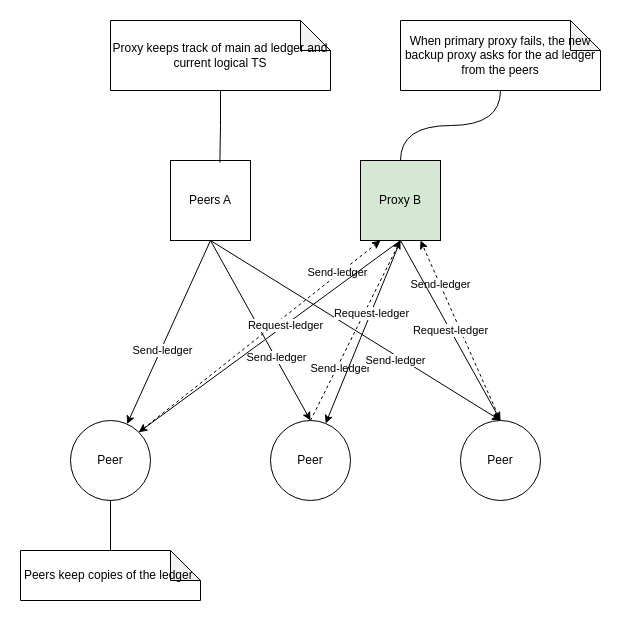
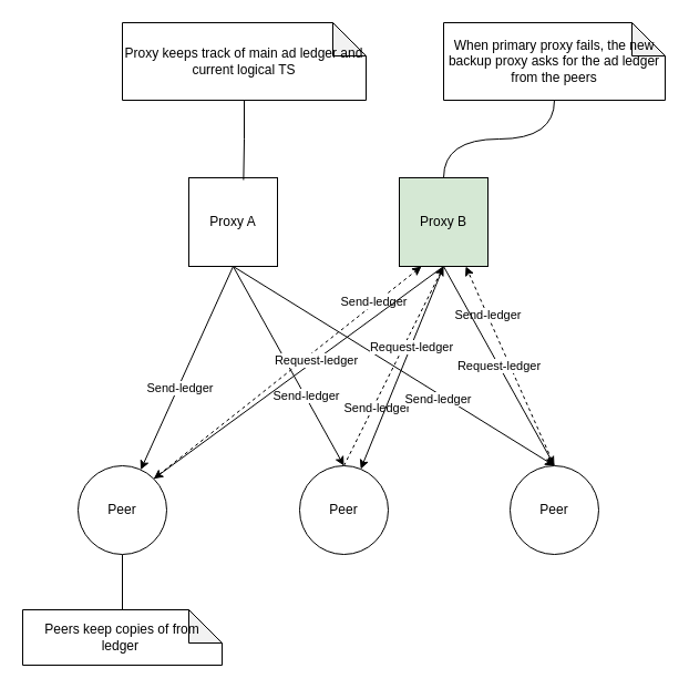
  <mxCell id="0" />
  <mxCell id="1" parent="0" />
  <mxCell id="2" style="edgeStyle=orthogonalEdgeStyle;rounded=0;orthogonalLoop=1;jettySize=auto;html=1;exitX=0.5;exitY=1;exitDx=0;exitDy=0;endArrow=none;endFill=0;" edge="1" parent="1" source="5" target="27"><mxGeometry relative="1" as="geometry" /></mxCell>
  <mxCell id="3" style="rounded=0;orthogonalLoop=1;jettySize=auto;html=1;exitX=1;exitY=0;exitDx=0;exitDy=0;entryX=0.25;entryY=1;entryDx=0;entryDy=0;dashed=1;" edge="1" parent="1" source="5" target="24"><mxGeometry relative="1" as="geometry" /></mxCell>
  <mxCell id="4" value="Send-ledger" style="edgeLabel;html=1;align=center;verticalAlign=middle;resizable=0;points=[];" vertex="1" connectable="0" parent="3"><mxGeometry x="0.651" y="2" relative="1" as="geometry"><mxPoint as="offset" /></mxGeometry></mxCell>
  <mxCell id="5" value="Peer" style="ellipse;whiteSpace=wrap;html=1;aspect=fixed;" vertex="1" parent="1"><mxGeometry x="70" y="420" width="80" height="80" as="geometry" /></mxCell>
  <mxCell id="6" style="rounded=0;orthogonalLoop=1;jettySize=auto;html=1;exitX=0.5;exitY=0;exitDx=0;exitDy=0;entryX=0.5;entryY=1;entryDx=0;entryDy=0;dashed=1;" edge="1" parent="1" source="8" target="24"><mxGeometry relative="1" as="geometry" /></mxCell>
  <mxCell id="7" value="Send-ledger" style="edgeLabel;html=1;align=center;verticalAlign=middle;resizable=0;points=[];" vertex="1" connectable="0" parent="6"><mxGeometry x="-0.406" y="-3" relative="1" as="geometry"><mxPoint as="offset" /></mxGeometry></mxCell>
  <mxCell id="8" value="Peer" style="ellipse;whiteSpace=wrap;html=1;aspect=fixed;" vertex="1" parent="1"><mxGeometry x="270" y="420" width="80" height="80" as="geometry" /></mxCell>
  <mxCell id="9" style="rounded=0;orthogonalLoop=1;jettySize=auto;html=1;exitX=0.5;exitY=0;exitDx=0;exitDy=0;entryX=0.75;entryY=1;entryDx=0;entryDy=0;dashed=1;" edge="1" parent="1" source="11" target="24"><mxGeometry relative="1" as="geometry" /></mxCell>
  <mxCell id="10" value="Send-ledger" style="edgeLabel;html=1;align=center;verticalAlign=middle;resizable=0;points=[];" vertex="1" connectable="0" parent="9"><mxGeometry x="0.511" relative="1" as="geometry"><mxPoint as="offset" /></mxGeometry></mxCell>
  <mxCell id="11" value="Peer" style="ellipse;whiteSpace=wrap;html=1;aspect=fixed;" vertex="1" parent="1"><mxGeometry x="460" y="420" width="80" height="80" as="geometry" /></mxCell>
  <mxCell id="12" style="rounded=0;orthogonalLoop=1;jettySize=auto;html=1;exitX=0.5;exitY=1;exitDx=0;exitDy=0;" edge="1" parent="1" source="18" target="5"><mxGeometry relative="1" as="geometry" /></mxCell>
  <mxCell id="13" value="Send-ledger" style="edgeLabel;html=1;align=center;verticalAlign=middle;resizable=0;points=[];" vertex="1" connectable="0" parent="12"><mxGeometry x="0.189" y="1" relative="1" as="geometry"><mxPoint as="offset" /></mxGeometry></mxCell>
  <mxCell id="14" style="rounded=0;orthogonalLoop=1;jettySize=auto;html=1;exitX=0.5;exitY=1;exitDx=0;exitDy=0;entryX=0.5;entryY=0;entryDx=0;entryDy=0;" edge="1" parent="1" source="18" target="8"><mxGeometry relative="1" as="geometry" /></mxCell>
  <mxCell id="15" value="Send-ledger" style="edgeLabel;html=1;align=center;verticalAlign=middle;resizable=0;points=[];" vertex="1" connectable="0" parent="14"><mxGeometry x="0.3" y="1" relative="1" as="geometry"><mxPoint as="offset" /></mxGeometry></mxCell>
  <mxCell id="16" style="rounded=0;orthogonalLoop=1;jettySize=auto;html=1;exitX=0.5;exitY=1;exitDx=0;exitDy=0;entryX=0.5;entryY=0;entryDx=0;entryDy=0;" edge="1" parent="1" source="18" target="11"><mxGeometry relative="1" as="geometry" /></mxCell>
  <mxCell id="17" value="Send-ledger" style="edgeLabel;html=1;align=center;verticalAlign=middle;resizable=0;points=[];" vertex="1" connectable="0" parent="16"><mxGeometry x="0.286" y="-3" relative="1" as="geometry"><mxPoint y="1" as="offset" /></mxGeometry></mxCell>
- <mxCell id="18" value="Peers A" style="whiteSpace=wrap;html=1;aspect=fixed;" vertex="1" parent="1"><mxGeometry x="170" y="160" width="80" height="80" as="geometry" /></mxCell>
+ <mxCell id="18" value="Proxy A" style="whiteSpace=wrap;html=1;aspect=fixed;" vertex="1" parent="1"><mxGeometry x="170" y="160" width="80" height="80" as="geometry" /></mxCell>
  <mxCell id="19" style="rounded=0;orthogonalLoop=1;jettySize=auto;html=1;exitX=0.5;exitY=1;exitDx=0;exitDy=0;entryX=1;entryY=0;entryDx=0;entryDy=0;" edge="1" parent="1" source="24" target="5"><mxGeometry relative="1" as="geometry" /></mxCell>
  <mxCell id="20" value="Request-ledger" style="edgeLabel;html=1;align=center;verticalAlign=middle;resizable=0;points=[];" vertex="1" connectable="0" parent="19"><mxGeometry x="-0.117" relative="1" as="geometry"><mxPoint as="offset" /></mxGeometry></mxCell>
  <mxCell id="21" style="rounded=0;orthogonalLoop=1;jettySize=auto;html=1;exitX=0.5;exitY=1;exitDx=0;exitDy=0;" edge="1" parent="1" source="24" target="8"><mxGeometry relative="1" as="geometry" /></mxCell>
  <mxCell id="22" value="Request-ledger" style="edgeLabel;html=1;align=center;verticalAlign=middle;resizable=0;points=[];" vertex="1" connectable="0" parent="21"><mxGeometry x="-0.213" relative="1" as="geometry"><mxPoint as="offset" /></mxGeometry></mxCell>
  <mxCell id="23" value="Request-ledger" style="rounded=0;orthogonalLoop=1;jettySize=auto;html=1;exitX=0.5;exitY=1;exitDx=0;exitDy=0;entryX=0.5;entryY=0;entryDx=0;entryDy=0;" edge="1" parent="1" source="24" target="11"><mxGeometry relative="1" as="geometry" /></mxCell>
  <mxCell id="24" value="Proxy B" style="whiteSpace=wrap;html=1;aspect=fixed;fillColor=#d5e8d4;" vertex="1" parent="1"><mxGeometry x="360" y="160" width="80" height="80" as="geometry" /></mxCell>
  <mxCell id="25" style="edgeStyle=orthogonalEdgeStyle;rounded=0;orthogonalLoop=1;jettySize=auto;html=1;exitX=0.5;exitY=1;exitDx=0;exitDy=0;exitPerimeter=0;entryX=0.617;entryY=0.025;entryDx=0;entryDy=0;entryPerimeter=0;endArrow=none;endFill=0;" edge="1" parent="1" source="26" target="18"><mxGeometry relative="1" as="geometry" /></mxCell>
  <mxCell id="26" value="Proxy keeps track of main ad ledger and current logical TS" style="shape=note;whiteSpace=wrap;html=1;backgroundOutline=1;darkOpacity=0.05;" vertex="1" parent="1"><mxGeometry x="110" y="20" width="220" height="70" as="geometry" /></mxCell>
- <mxCell id="27" value="Peers keep copies of the ledger&amp;nbsp;" style="shape=note;whiteSpace=wrap;html=1;backgroundOutline=1;darkOpacity=0.05;" vertex="1" parent="1"><mxGeometry x="20" y="550" width="180" height="50" as="geometry" /></mxCell>
+ <mxCell id="27" value="Peers keep copies of from ledger&amp;nbsp;" style="shape=note;whiteSpace=wrap;html=1;backgroundOutline=1;darkOpacity=0.05;" vertex="1" parent="1"><mxGeometry x="20" y="550" width="180" height="50" as="geometry" /></mxCell>
  <mxCell id="28" style="edgeStyle=orthogonalEdgeStyle;orthogonalLoop=1;jettySize=auto;html=1;exitX=0.5;exitY=1;exitDx=0;exitDy=0;exitPerimeter=0;entryX=0.5;entryY=0;entryDx=0;entryDy=0;curved=1;endArrow=none;endFill=0;" edge="1" parent="1" source="29" target="24"><mxGeometry relative="1" as="geometry" /></mxCell>
  <mxCell id="29" value="When primary proxy fails, the new backup proxy asks for the ad ledger from the peers" style="shape=note;whiteSpace=wrap;html=1;backgroundOutline=1;darkOpacity=0.05;" vertex="1" parent="1"><mxGeometry x="400" y="20" width="200" height="70" as="geometry" /></mxCell>
